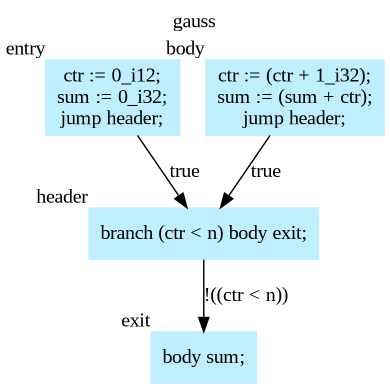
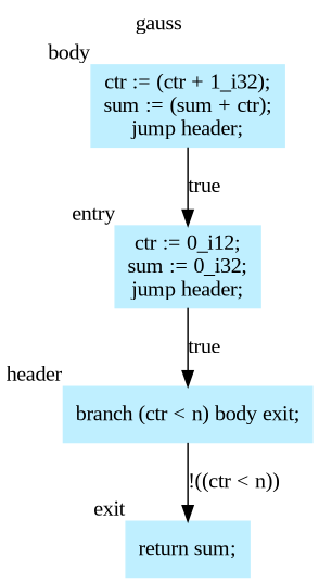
  digraph {
    fontname="Liberation Serif"
    label=gauss
    labelloc=t
    node [color=lightblue1 fontname="Liberation Serif" shape=box style=filled]
    edge [fontname="Liberation Serif"]
    n1 [label="ctr := 0_i12;\nsum := 0_i32;\njump header;" xlabel=entry]
    n2 [label="branch (ctr < n) body exit;" xlabel=header]
-   n3 [label="body sum;" xlabel=exit]
+   n3 [label="return sum;" xlabel=exit]
    n4 [label="ctr := (ctr + 1_i32);\nsum := (sum + ctr);\njump header;" xlabel=body]
    n1 -> n2 [label=true]
    n2 -> n3 [label="!((ctr < n))"]
-   n4 -> n2 [label=true]
+   n4 -> n1 [label=true]
  }
